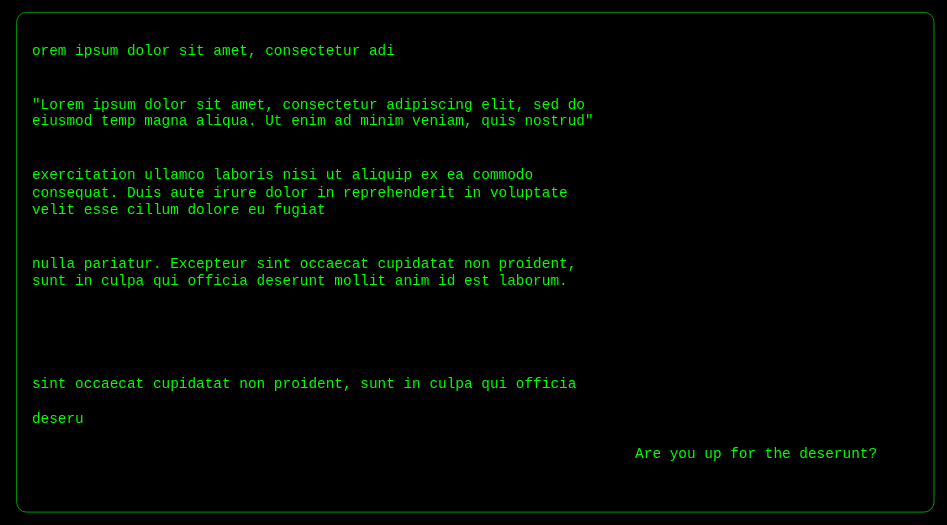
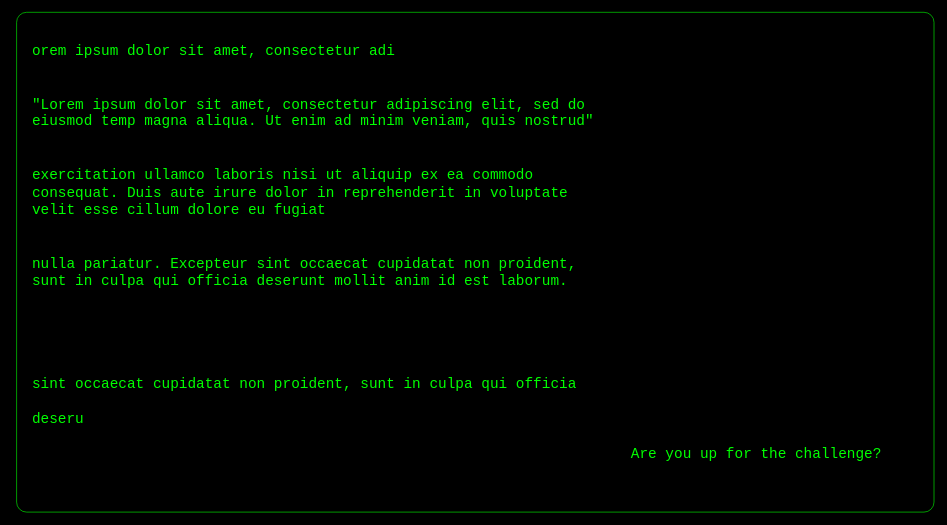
  <mxCell id="0" />
  <mxCell id="1" parent="0" />
  <mxCell id="2" style="edgeStyle=orthogonalEdgeStyle;rounded=0;orthogonalLoop=1;jettySize=auto;html=1;exitX=0;exitY=0.5;exitDx=0;exitDy=0;" parent="1" source="3" edge="1"><mxGeometry relative="1" as="geometry"><mxPoint x="20.286" y="436.857" as="targetPoint" /></mxGeometry></mxCell>
  <mxCell id="3" value="" style="rounded=1;whiteSpace=wrap;html=1;strokeColor=#00FF00;fillColor=none;perimeterSpacing=0;arcSize=2;" parent="1" vertex="1"><mxGeometry x="27" y="20" width="1529" height="833" as="geometry" /></mxCell>
  <mxCell id="4" style="edgeStyle=orthogonalEdgeStyle;rounded=0;orthogonalLoop=1;jettySize=auto;html=1;exitX=0.5;exitY=0.5;exitDx=0;exitDy=0;exitPerimeter=0;" parent="1" edge="1"><mxGeometry relative="1" as="geometry"><mxPoint x="544.5" y="436.5" as="sourcePoint" /><mxPoint x="1085" y="436.5" as="targetPoint" /></mxGeometry></mxCell>
  <mxCell id="5" value="&lt;h1 style=&quot;border-color: var(--border-color); text-align: left;&quot;&gt;&lt;font style=&quot;font-weight: normal; font-size: 24px;&quot; color=&quot;#00ff00&quot;&gt;&lt;font style=&quot;font-size: 24px;&quot;&gt;orem ipsum dolor sit amet, consectetur adi&amp;nbsp;&lt;/font&gt;&lt;/font&gt;&lt;/h1&gt;&lt;h1 style=&quot;border-color: var(--border-color); text-align: left;&quot;&gt;&lt;font style=&quot;font-weight: normal; font-size: 24px;&quot; color=&quot;#00ff00&quot;&gt;&lt;br&gt;&lt;/font&gt;&lt;/h1&gt;&lt;h1 style=&quot;border-color: var(--border-color); text-align: left;&quot;&gt;&lt;font style=&quot;font-weight: normal; font-size: 24px;&quot; color=&quot;#00ff00&quot;&gt;&quot;Lorem ipsum dolor sit amet, consectetur adipiscing elit, sed do eiusmod temp magna aliqua. Ut enim ad minim veniam, quis nostrud&quot;&lt;/font&gt;&lt;/h1&gt;&lt;h1 style=&quot;border-color: var(--border-color); text-align: left;&quot;&gt;&lt;font style=&quot;font-weight: normal; font-size: 24px;&quot; color=&quot;#00ff00&quot;&gt;&lt;br&gt;&lt;/font&gt;&lt;/h1&gt;&lt;h1 style=&quot;border-color: var(--border-color); text-align: left;&quot;&gt;&lt;font style=&quot;font-weight: normal; font-size: 24px;&quot; color=&quot;#00ff00&quot;&gt;exercitation ullamco laboris nisi ut aliquip ex ea commodo consequat. Duis aute irure dolor in reprehenderit in voluptate velit esse cillum dolore eu fugiat&amp;nbsp;&lt;/font&gt;&lt;/h1&gt;&lt;h1 style=&quot;border-color: var(--border-color); text-align: left;&quot;&gt;&lt;font style=&quot;font-weight: normal; font-size: 24px;&quot; color=&quot;#00ff00&quot;&gt;&lt;br&gt;&lt;/font&gt;&lt;/h1&gt;&lt;h1 style=&quot;border-color: var(--border-color); text-align: left;&quot;&gt;&lt;font style=&quot;font-weight: normal; font-size: 24px;&quot; color=&quot;#00ff00&quot;&gt;nulla pariatur. Excepteur sint occaecat cupidatat non proident, sunt in culpa qui officia deserunt mollit anim id est laborum.&lt;/font&gt;&lt;/h1&gt;&lt;div style=&quot;font-size: 24px;&quot;&gt;&lt;h1 style=&quot;border-color: var(--border-color); text-align: left;&quot;&gt;&lt;font style=&quot;border-color: var(--border-color); font-weight: normal; font-size: 24px;&quot; color=&quot;#00ff00&quot;&gt;&lt;br&gt;&lt;/font&gt;&lt;/h1&gt;&lt;h1 style=&quot;border-color: var(--border-color); text-align: left;&quot;&gt;&lt;font style=&quot;border-color: var(--border-color); font-weight: normal; font-size: 24px;&quot; color=&quot;#00ff00&quot;&gt;sint occaecat cupidatat non proident, sunt in culpa qui officia deseru&lt;/font&gt;&lt;/h1&gt;&lt;/div&gt;&lt;div style=&quot;text-align: right; font-size: 24px;&quot;&gt;&lt;br&gt;&lt;/div&gt;" style="text;html=1;strokeColor=none;fillColor=none;align=center;verticalAlign=middle;whiteSpace=wrap;rounded=0;fontFamily=Courier New;" parent="1" vertex="1"><mxGeometry x="52" y="36" width="961" height="763" as="geometry" /></mxCell>
- <mxCell id="6" value="&lt;div style=&quot;font-size: 24px;&quot;&gt;&lt;font style=&quot;border-color: var(--border-color); font-weight: normal; font-size: 24px;&quot; color=&quot;#00ff00&quot;&gt;&lt;br&gt;&lt;/font&gt;&lt;/div&gt;&lt;div style=&quot;text-align: right; font-size: 24px;&quot;&gt;&lt;font style=&quot;border-color: var(--border-color); font-weight: normal; font-size: 24px;&quot; color=&quot;#00ff00&quot;&gt;Are you up for the deserunt?&lt;/font&gt;&lt;/div&gt;&lt;div style=&quot;text-align: right; font-size: 24px;&quot;&gt;&lt;br&gt;&lt;/div&gt;" style="text;html=1;strokeColor=none;fillColor=none;align=center;verticalAlign=middle;whiteSpace=wrap;rounded=0;fontFamily=Courier New;" vertex="1" parent="1"><mxGeometry x="999" y="710" width="522" height="93" as="geometry" /></mxCell>
+ <mxCell id="6" value="&lt;div style=&quot;font-size: 24px;&quot;&gt;&lt;font style=&quot;border-color: var(--border-color); font-weight: normal; font-size: 24px;&quot; color=&quot;#00ff00&quot;&gt;&lt;br&gt;&lt;/font&gt;&lt;/div&gt;&lt;div style=&quot;text-align: right; font-size: 24px;&quot;&gt;&lt;font style=&quot;border-color: var(--border-color); font-weight: normal; font-size: 24px;&quot; color=&quot;#00ff00&quot;&gt;Are you up for the challenge?&lt;/font&gt;&lt;/div&gt;&lt;div style=&quot;text-align: right; font-size: 24px;&quot;&gt;&lt;br&gt;&lt;/div&gt;" style="text;html=1;strokeColor=none;fillColor=none;align=center;verticalAlign=middle;whiteSpace=wrap;rounded=0;fontFamily=Courier New;" vertex="1" parent="1"><mxGeometry x="999" y="710" width="522" height="93" as="geometry" /></mxCell>
